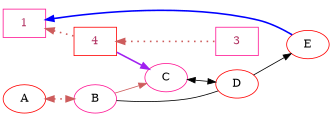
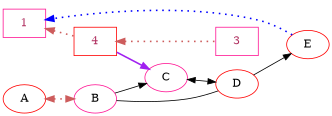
  digraph {
    rankdir=LR
    node [color=deeppink fillcolor="#008800" foobarbaz=pentabarf myFancyAttr=awesome]
    1 [fillcolor=indianred fontcolor=maroon shape=box]
    n2 [color=red fillcolor=indianred fontcolor=maroon label=4 shape=box]
    3 [fillcolor=indianred fontcolor=maroon shape=box]
    A [color=red]
    D [color=red]
    C
    B
    E [color=red]
    subgraph sub_1 {
      1
      n2
      3
    }
    subgraph sub_2 {
      rank=same
      1
      A
    }
    subgraph sub_3 {
      rank=same
      3
      D
    }
    1 -> n2 [color=indianred dir=back penwidth=2 style=dotted]
    n2 -> 3 [color=indianred dir=back penwidth=2 style=dotted]
    n2 -> C [color=purple penwidth=2]
    A -> B [color=indianred dir=both penwidth=2 style=dotted]
    D -> E
    C -> D [dir=both]
    B -> D [dir=none]
-   B -> C [color=indianred]
-   E -> 1 [color=blue penwidth=2.0]
+   B -> C
+   E -> 1 [color=blue penwidth=2.0 style=dotted]
  }
